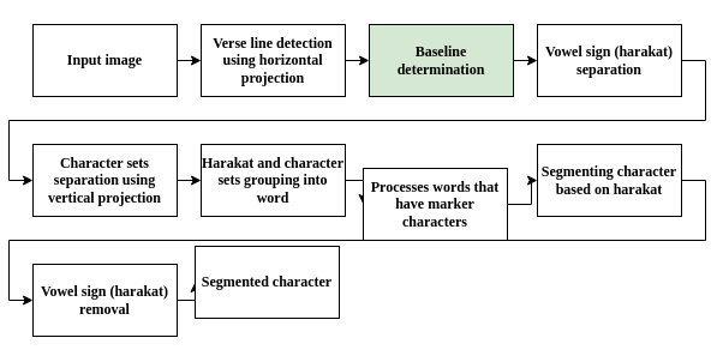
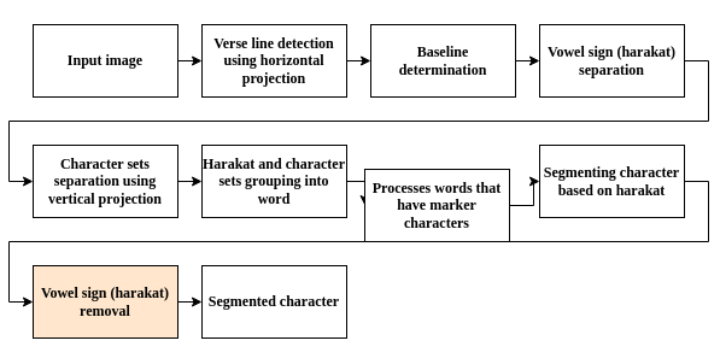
  <mxCell id="0" />
  <mxCell id="1" parent="0" />
  <mxCell id="2" style="edgeStyle=orthogonalEdgeStyle;rounded=0;orthogonalLoop=1;jettySize=auto;html=1;exitX=1;exitY=0.5;exitDx=0;exitDy=0;entryX=0;entryY=0.5;entryDx=0;entryDy=0;fontStyle=1;fontFamily=Liberation Serif;" parent="1" source="3" target="7" edge="1"><mxGeometry relative="1" as="geometry" /></mxCell>
  <mxCell id="3" value="Verse line detection using horizontal projection" style="rounded=0;whiteSpace=wrap;html=1;fontStyle=1;fontFamily=Liberation Serif;" parent="1" vertex="1"><mxGeometry x="160" y="20" width="120" height="60" as="geometry" /></mxCell>
  <mxCell id="4" style="edgeStyle=orthogonalEdgeStyle;rounded=0;orthogonalLoop=1;jettySize=auto;html=1;exitX=1;exitY=0.5;exitDx=0;exitDy=0;entryX=0;entryY=0.5;entryDx=0;entryDy=0;fontStyle=1;fontFamily=Liberation Serif;" parent="1" source="5" target="3" edge="1"><mxGeometry relative="1" as="geometry" /></mxCell>
  <mxCell id="5" value="Input image" style="rounded=0;whiteSpace=wrap;html=1;fontStyle=1;fontFamily=Liberation Serif;" parent="1" vertex="1"><mxGeometry x="20" y="20" width="120" height="60" as="geometry" /></mxCell>
  <mxCell id="6" style="edgeStyle=orthogonalEdgeStyle;rounded=0;orthogonalLoop=1;jettySize=auto;html=1;exitX=1;exitY=0.5;exitDx=0;exitDy=0;entryX=0;entryY=0.5;entryDx=0;entryDy=0;fontStyle=1;fontFamily=Liberation Serif;" parent="1" source="7" target="9" edge="1"><mxGeometry relative="1" as="geometry" /></mxCell>
- <mxCell id="7" value="Baseline determination" style="rounded=0;whiteSpace=wrap;html=1;fontStyle=1;fontFamily=Liberation Serif;fillColor=#d5e8d4;" parent="1" vertex="1"><mxGeometry x="300" y="20" width="120" height="60" as="geometry" /></mxCell>
+ <mxCell id="7" value="Baseline determination" style="rounded=0;whiteSpace=wrap;html=1;fontStyle=1;fontFamily=Liberation Serif;" parent="1" vertex="1"><mxGeometry x="300" y="20" width="120" height="60" as="geometry" /></mxCell>
  <mxCell id="8" style="edgeStyle=orthogonalEdgeStyle;rounded=0;orthogonalLoop=1;jettySize=auto;html=1;exitX=1;exitY=0.5;exitDx=0;exitDy=0;entryX=0;entryY=0.5;entryDx=0;entryDy=0;fontStyle=1;fontFamily=Liberation Serif;" parent="1" source="9" target="11" edge="1"><mxGeometry relative="1" as="geometry" /></mxCell>
  <mxCell id="9" value="Vowel sign (harakat) separation" style="rounded=0;whiteSpace=wrap;html=1;fontStyle=1;fontFamily=Liberation Serif;" parent="1" vertex="1"><mxGeometry x="440" y="20" width="120" height="60" as="geometry" /></mxCell>
  <mxCell id="10" style="edgeStyle=orthogonalEdgeStyle;rounded=0;orthogonalLoop=1;jettySize=auto;html=1;exitX=1;exitY=0.5;exitDx=0;exitDy=0;entryX=0;entryY=0.5;entryDx=0;entryDy=0;fontStyle=1;fontFamily=Liberation Serif;" parent="1" source="11" target="13" edge="1"><mxGeometry relative="1" as="geometry" /></mxCell>
  <mxCell id="11" value="Character sets separation using vertical projection" style="rounded=0;whiteSpace=wrap;html=1;fontStyle=1;fontFamily=Liberation Serif;" parent="1" vertex="1"><mxGeometry x="20" y="120" width="120" height="60" as="geometry" /></mxCell>
  <mxCell id="12" style="edgeStyle=orthogonalEdgeStyle;rounded=0;orthogonalLoop=1;jettySize=auto;html=1;exitX=1;exitY=0.5;exitDx=0;exitDy=0;entryX=0;entryY=0.5;entryDx=0;entryDy=0;fontStyle=1;fontFamily=Liberation Serif;" parent="1" source="13" target="15" edge="1"><mxGeometry relative="1" as="geometry" /></mxCell>
  <mxCell id="13" value="Harakat and character sets grouping into word" style="rounded=0;whiteSpace=wrap;html=1;fontStyle=1;fontFamily=Liberation Serif;" parent="1" vertex="1"><mxGeometry x="160" y="120" width="120" height="60" as="geometry" /></mxCell>
  <mxCell id="14" style="edgeStyle=orthogonalEdgeStyle;rounded=0;orthogonalLoop=1;jettySize=auto;html=1;exitX=1;exitY=0.5;exitDx=0;exitDy=0;fontStyle=1;fontFamily=Liberation Serif;" parent="1" source="15" target="17" edge="1"><mxGeometry relative="1" as="geometry" /></mxCell>
  <mxCell id="15" value="Processes words that have marker characters" style="rounded=0;whiteSpace=wrap;html=1;fontStyle=1;fontFamily=Liberation Serif;" parent="1" vertex="1"><mxGeometry x="295" y="140" width="120" height="60" as="geometry" /></mxCell>
  <mxCell id="16" style="edgeStyle=orthogonalEdgeStyle;rounded=0;orthogonalLoop=1;jettySize=auto;html=1;exitX=1;exitY=0.5;exitDx=0;exitDy=0;entryX=0;entryY=0.5;entryDx=0;entryDy=0;fontStyle=1;fontFamily=Liberation Serif;" parent="1" source="17" target="19" edge="1"><mxGeometry relative="1" as="geometry" /></mxCell>
  <mxCell id="17" value="Segmenting character based on harakat" style="rounded=0;whiteSpace=wrap;html=1;fontStyle=1;fontFamily=Liberation Serif;" parent="1" vertex="1"><mxGeometry x="440" y="120" width="120" height="60" as="geometry" /></mxCell>
  <mxCell id="18" style="edgeStyle=orthogonalEdgeStyle;rounded=0;orthogonalLoop=1;jettySize=auto;html=1;exitX=1;exitY=0.5;exitDx=0;exitDy=0;entryX=0;entryY=0.5;entryDx=0;entryDy=0;fontStyle=1;fontFamily=Liberation Serif;" parent="1" source="19" target="20" edge="1"><mxGeometry relative="1" as="geometry" /></mxCell>
- <mxCell id="19" value="Vowel sign (harakat) removal" style="rounded=0;whiteSpace=wrap;html=1;fontStyle=1;fontFamily=Liberation Serif;" parent="1" vertex="1"><mxGeometry x="20" y="220" width="120" height="60" as="geometry" /></mxCell>
- <mxCell id="20" value="Segmented character" style="rounded=0;whiteSpace=wrap;html=1;fontStyle=1;fontFamily=Liberation Serif;" parent="1" vertex="1"><mxGeometry x="155" y="205" width="120" height="60" as="geometry" /></mxCell>
+ <mxCell id="19" value="Vowel sign (harakat) removal" style="rounded=0;whiteSpace=wrap;html=1;fontStyle=1;fontFamily=Liberation Serif;fillColor=#ffe6cc;" parent="1" vertex="1"><mxGeometry x="20" y="220" width="120" height="60" as="geometry" /></mxCell>
+ <mxCell id="20" value="Segmented character" style="rounded=0;whiteSpace=wrap;html=1;fontStyle=1;fontFamily=Liberation Serif;" parent="1" vertex="1"><mxGeometry x="160" y="220" width="120" height="60" as="geometry" /></mxCell>
